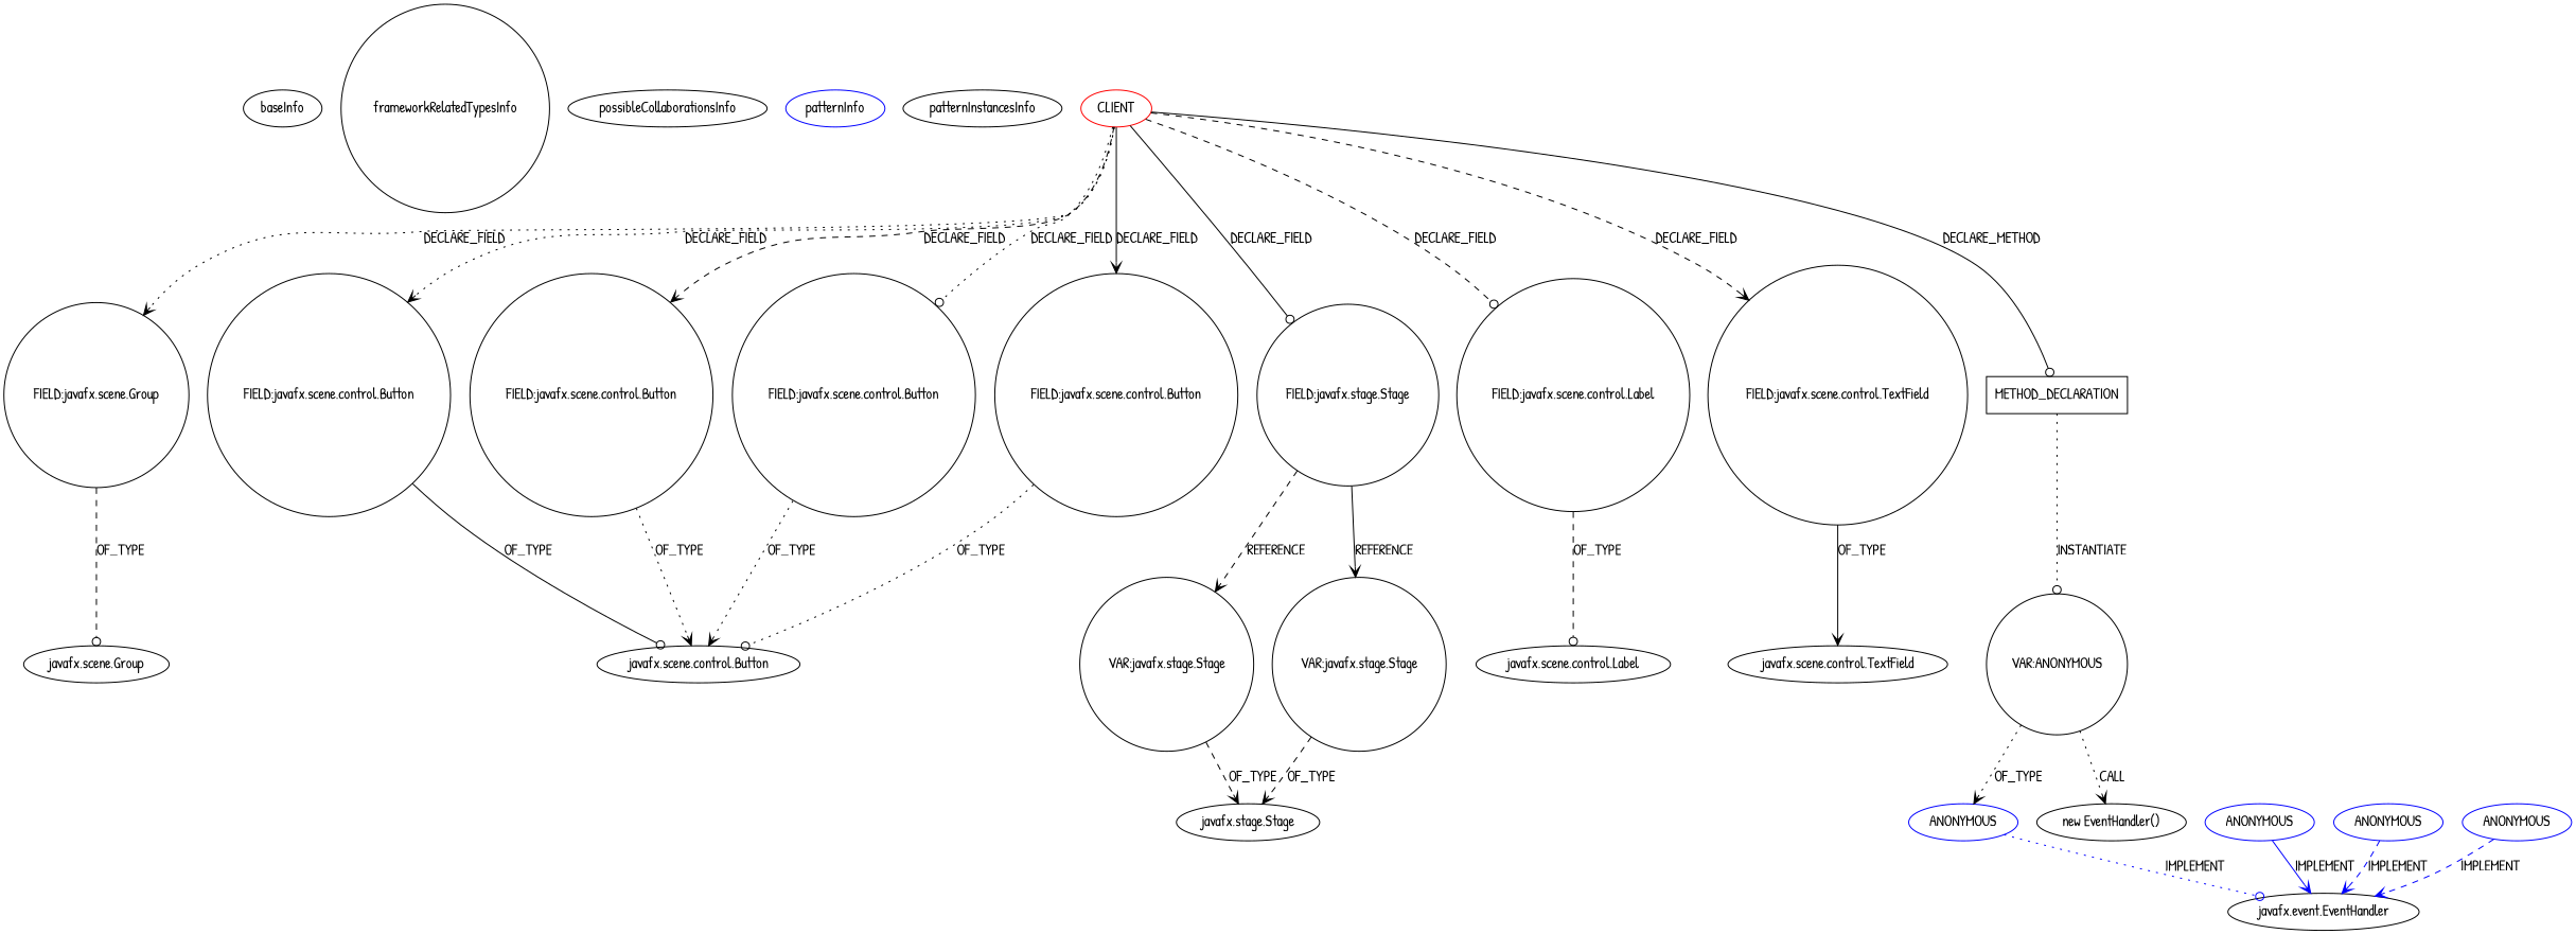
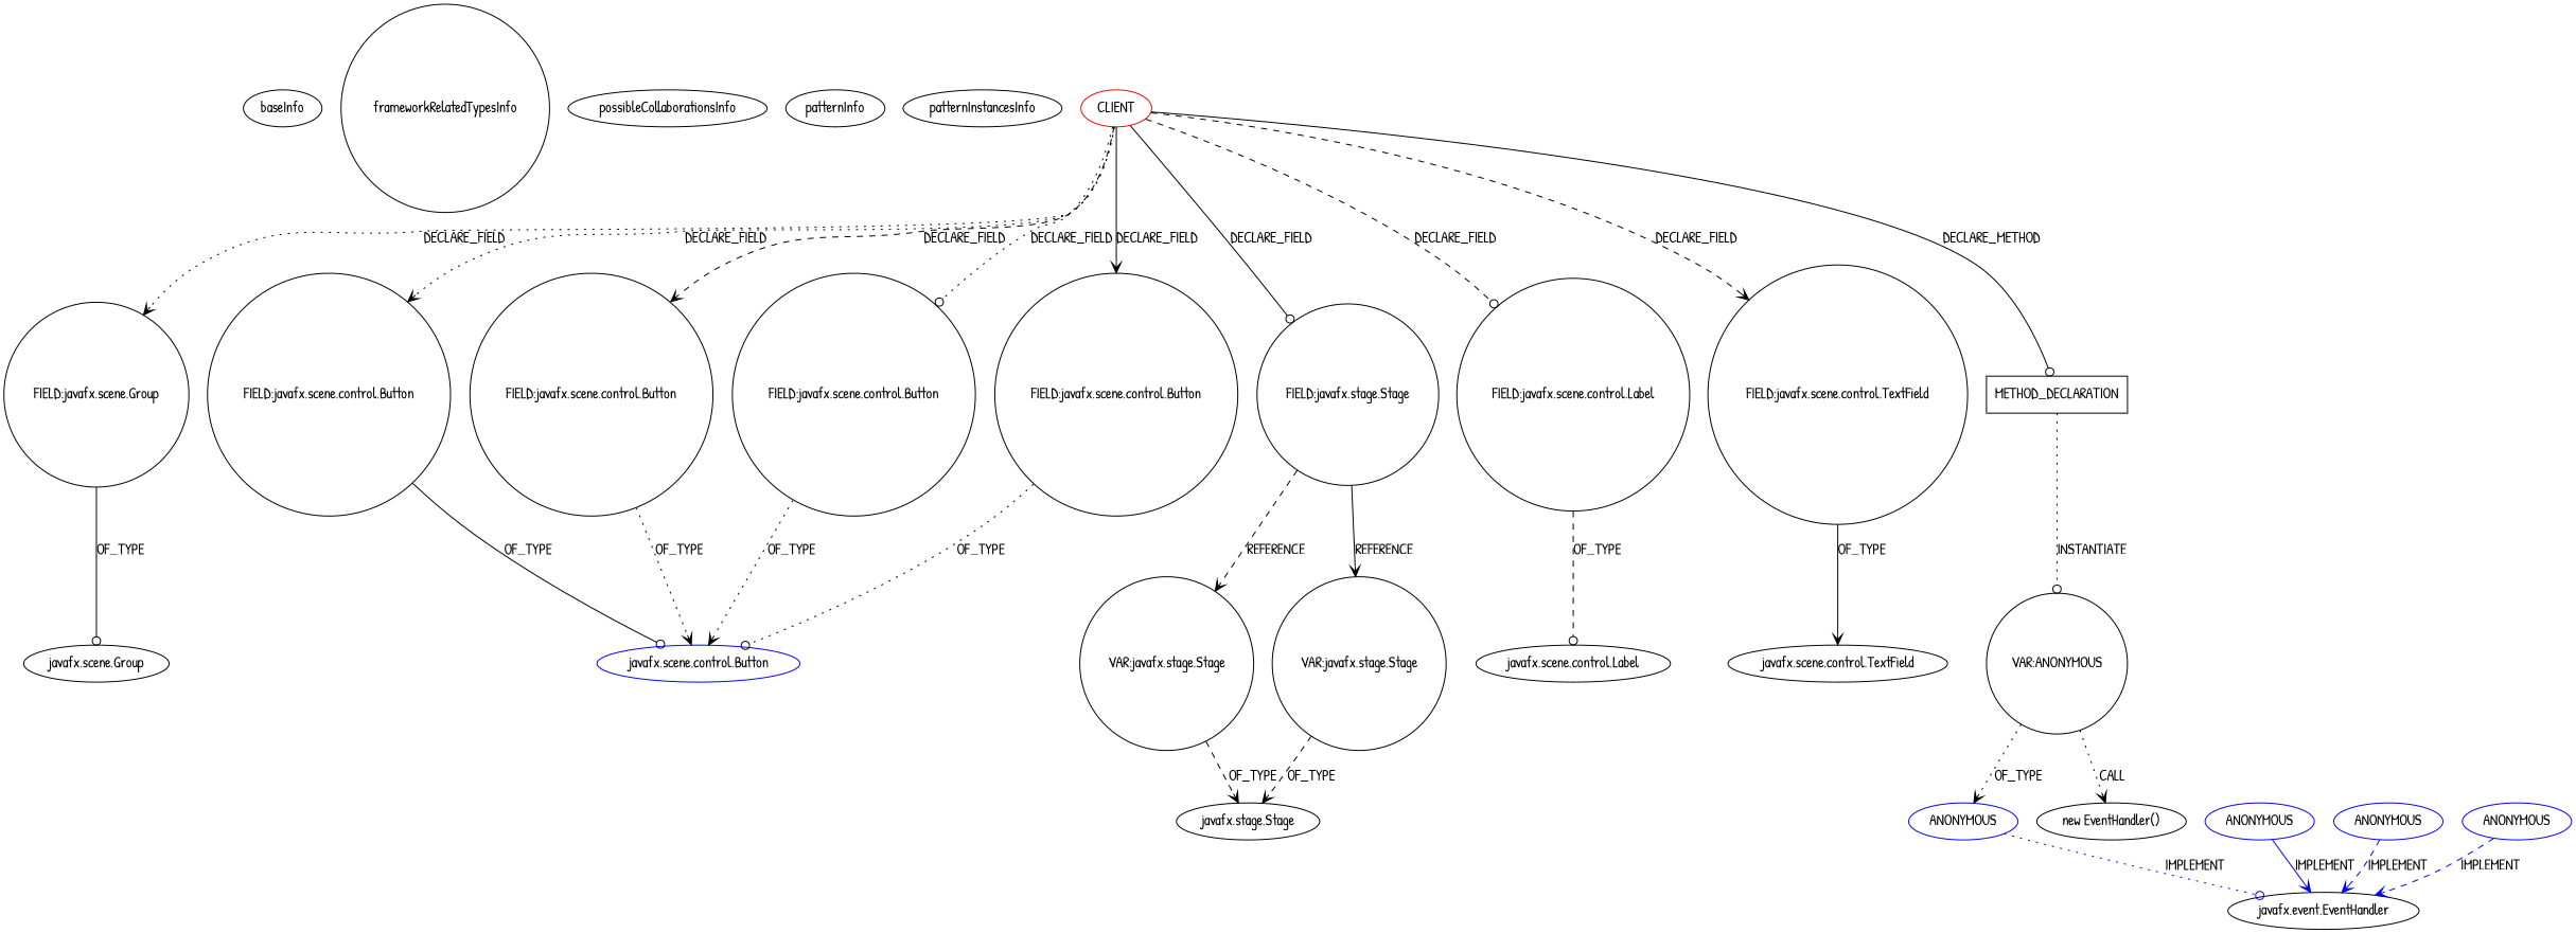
  digraph {
    fontname="Patrick Hand"
    node [fontname="Patrick Hand" isFrameworkType=false vertexType=FIELD_DECLARATION]
    edge [arrowhead=vee fontname="Patrick Hand" style=dashed]
    baseInfo [category=pattern graphId=1412 isAnonymous=false possibleRelation=false isFrameworkType="" vertexType=""]
    frameworkRelatedTypesInfo [shape=circle isFrameworkType="" vertexType=""]
    possibleCollaborationsInfo [isFrameworkType="" vertexType=""]
-   patternInfo [frequency=2.0 patternRootClient=0 color=blue isFrameworkType="" vertexType=""]
+   patternInfo [frequency=2.0 patternRootClient=0 isFrameworkType="" vertexType=""]
    patternInstancesInfo [0="joelburget-miftiwac~/joelburget-miftiwac/miftiwac-master/src/Dynamic_page.java~Dynamic_page~3333" 1="didygo-gce-display~/didygo-gce-display/gce-display-master/src/proto1/DashBoard.java~DashBoard~2407" isFrameworkType="" vertexType=""]
    n6 [label="FIELD:javafx.scene.Group" shape=circle]
    n7 [label="javafx.scene.Group" vertexType=FRAMEWORK_CLASS_TYPE]
    n8 [color=red label=CLIENT vertexType=ROOT_CLIENT_CLASS_DECLARATION]
    n9 [label="FIELD:javafx.scene.control.Button" shape=circle]
    n10 [label="FIELD:javafx.scene.control.Button" shape=circle]
    n11 [label="FIELD:javafx.scene.control.Button" shape=circle]
    n12 [label="FIELD:javafx.scene.control.Button" shape=circle]
    n13 [label="FIELD:javafx.stage.Stage" shape=circle]
    n14 [label="FIELD:javafx.scene.control.Label" shape=circle]
    n15 [label="FIELD:javafx.scene.control.TextField" shape=circle]
    n16 [label=METHOD_DECLARATION shape=box vertexType=CLIENT_METHOD_DECLARATION]
-   n17 [label="javafx.scene.control.Button" vertexType=FRAMEWORK_CLASS_TYPE]
+   n17 [label="javafx.scene.control.Button" vertexType=FRAMEWORK_CLASS_TYPE color=blue]
    n18 [label="VAR:javafx.stage.Stage" shape=circle vertexType=VARIABLE_EXPRESION]
    n19 [label="VAR:javafx.stage.Stage" shape=circle vertexType=VARIABLE_EXPRESION]
    n20 [label="javafx.scene.control.Label" vertexType=FRAMEWORK_CLASS_TYPE]
    n21 [label="javafx.scene.control.TextField" vertexType=FRAMEWORK_CLASS_TYPE]
    n22 [label="VAR:ANONYMOUS" shape=circle vertexType=VARIABLE_EXPRESION]
    n23 [label="javafx.stage.Stage" vertexType=FRAMEWORK_CLASS_TYPE]
    n24 [color=blue label=ANONYMOUS vertexType=REFERENCE_ANONYMOUS_DECLARATION]
    n25 [label="new EventHandler()" vertexType=CONSTRUCTOR_CALL]
    n26 [label="javafx.event.EventHandler" vertexType=FRAMEWORK_INTERFACE_TYPE]
    n27 [color=blue label=ANONYMOUS vertexType=REFERENCE_ANONYMOUS_DECLARATION]
    n28 [color=blue label=ANONYMOUS vertexType=REFERENCE_ANONYMOUS_DECLARATION]
    n29 [color=blue label=ANONYMOUS vertexType=REFERENCE_ANONYMOUS_DECLARATION]
-   n6 -> n7 [arrowhead=odot label=OF_TYPE]
+   n6 -> n7 [arrowhead=odot label=OF_TYPE style=solid]
    n8 -> n6 [label=DECLARE_FIELD style=dotted]
    n8 -> n9 [label=DECLARE_FIELD style=dotted]
    n8 -> n10 [label=DECLARE_FIELD]
    n8 -> n11 [arrowhead=odot label=DECLARE_FIELD style=dotted]
    n8 -> n12 [label=DECLARE_FIELD style=solid]
    n8 -> n13 [arrowhead=odot label=DECLARE_FIELD style=solid]
    n8 -> n14 [arrowhead=odot label=DECLARE_FIELD]
    n8 -> n15 [label=DECLARE_FIELD]
    n8 -> n16 [arrowhead=odot label=DECLARE_METHOD style=solid]
    n9 -> n17 [arrowhead=odot label=OF_TYPE style=solid]
    n10 -> n17 [label=OF_TYPE style=dotted]
    n11 -> n17 [label=OF_TYPE style=dotted]
    n12 -> n17 [arrowhead=odot label=OF_TYPE style=dotted]
    n13 -> n18 [label=REFERENCE]
    n13 -> n19 [label=REFERENCE style=solid]
    n14 -> n20 [arrowhead=odot label=OF_TYPE]
    n15 -> n21 [label=OF_TYPE style=solid]
    n16 -> n22 [arrowhead=odot label=INSTANTIATE style=dotted]
    n18 -> n23 [label=OF_TYPE]
    n19 -> n23 [label=OF_TYPE]
    n22 -> n24 [label=OF_TYPE style=dotted]
    n22 -> n25 [label=CALL style=dotted]
    n24 -> n26 [arrowhead=odot color=blue label=IMPLEMENT style=dotted]
    n27 -> n26 [color=blue label=IMPLEMENT style=solid]
    n28 -> n26 [color=blue label=IMPLEMENT]
    n29 -> n26 [color=blue label=IMPLEMENT]
  }
